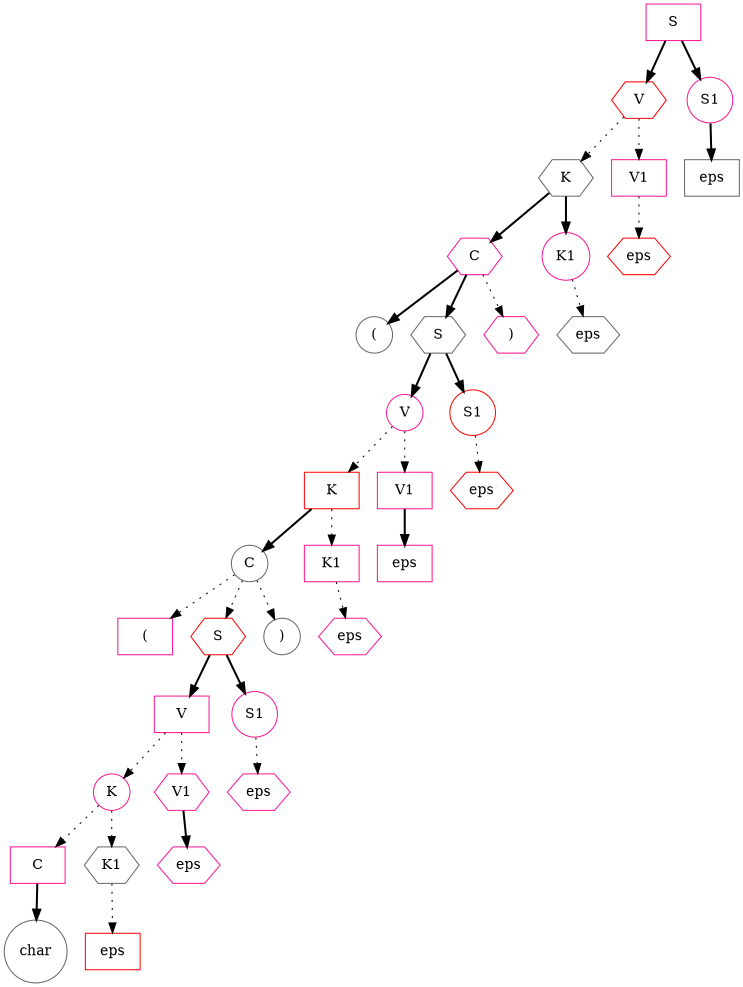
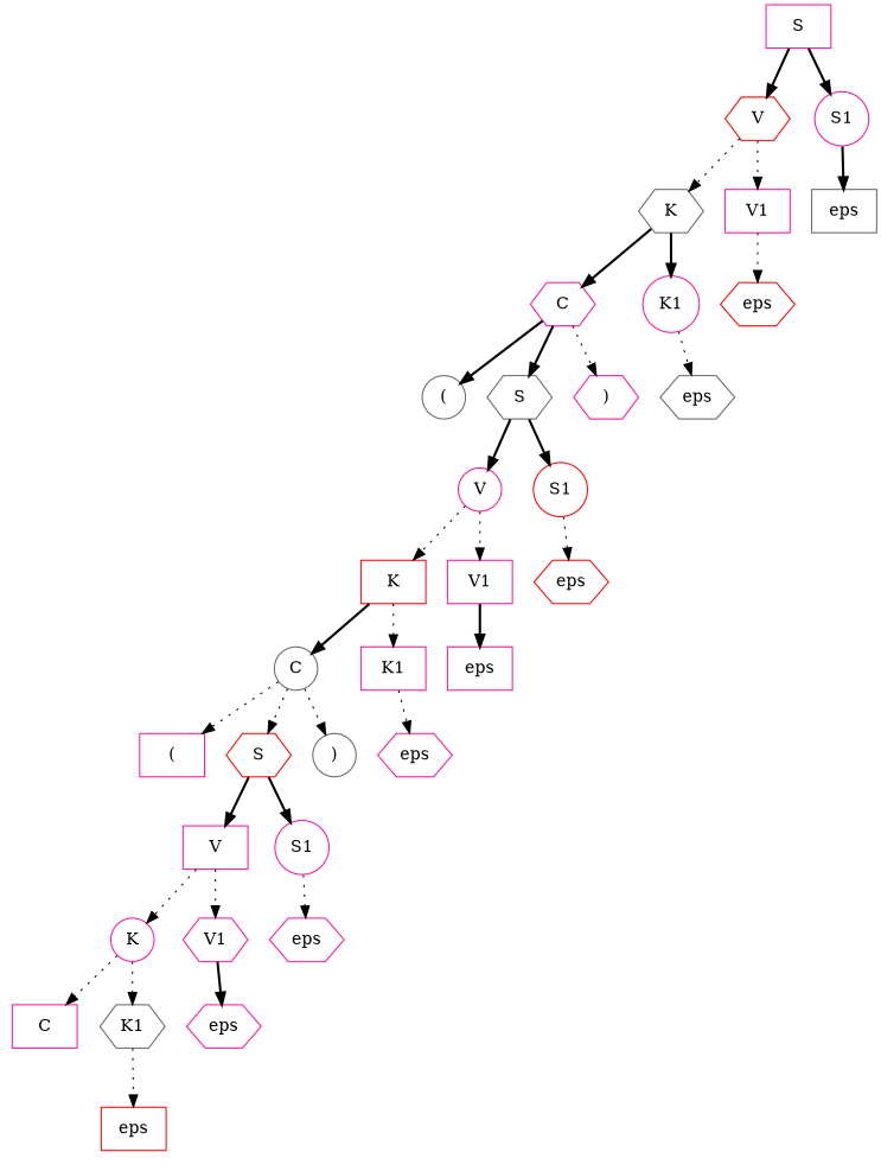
  digraph {
    node [color=deeppink shape=hexagon]
    edge [style=dotted]
    n1 [label=S shape=box]
    n2 [label=V color=red]
    n3 [label=S1 shape=circle]
    n4 [label=K color=gray40]
    n5 [label=V1 shape=box]
    n6 [label=C]
    n7 [label=K1 shape=circle]
    n8 [label="(" color=gray40 shape=circle]
    n9 [label=S color=gray40]
    n10 [label=")"]
    n11 [label=V shape=circle]
    n12 [label=S1 color=red shape=circle]
    n13 [label=K color=red shape=box]
    n14 [label=V1 shape=box]
    n15 [label=C color=gray40 shape=circle]
    n16 [label=K1 shape=box]
    n17 [label="(" shape=box]
    n18 [label=S color=red]
    n19 [label=")" color=gray40 shape=circle]
    n20 [label=V shape=box]
    n21 [label=S1 shape=circle]
    n22 [label=K shape=circle]
    n23 [label=V1]
    n24 [label=C shape=box]
    n25 [label=K1 color=gray40]
-   n26 [label=char color=gray40 shape=circle]
    n27 [label=eps color=red shape=box]
    n28 [label=eps]
    n29 [label=eps]
    n30 [label=eps]
    n31 [label=eps shape=box]
    n32 [label=eps color=red]
    n33 [label=eps color=gray40]
    n34 [label=eps color=red]
    n35 [label=eps color=gray40 shape=box]
    n1 -> n2 [style=bold]
    n1 -> n3 [style=bold]
    n2 -> n4
    n2 -> n5
    n3 -> n35 [style=bold]
    n4 -> n6 [style=bold]
    n4 -> n7 [style=bold]
    n5 -> n34
    n6 -> n8 [style=bold]
    n6 -> n9 [style=bold]
    n6 -> n10
    n7 -> n33
    n9 -> n11 [style=bold]
    n9 -> n12 [style=bold]
    n11 -> n13
    n11 -> n14
    n12 -> n32
    n13 -> n15 [style=bold]
    n13 -> n16
    n14 -> n31 [style=bold]
    n15 -> n17
    n15 -> n18
    n15 -> n19
    n16 -> n30
    n18 -> n20 [style=bold]
    n18 -> n21 [style=bold]
    n20 -> n22
    n20 -> n23
    n21 -> n29
    n22 -> n24
    n22 -> n25
    n23 -> n28 [style=bold]
-   n24 -> n26 [style=bold]
    n25 -> n27
  }
